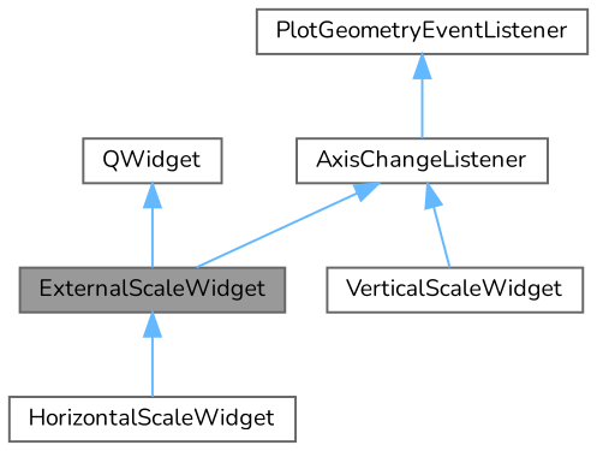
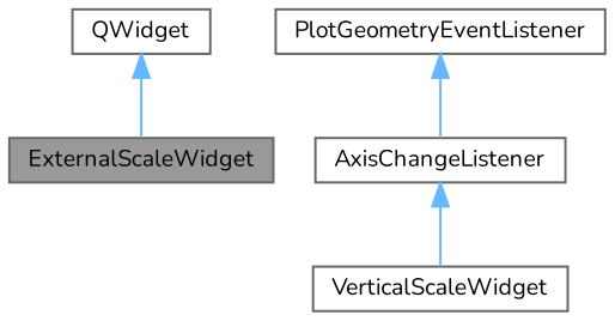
  digraph {
    fontname=Nunito
    node [color=gray40 fillcolor=white fontname=Nunito fontsize=10 shape=box style=filled]
    edge [color=steelblue1 dir=back fontname=Nunito fontsize=10 labelfontname=Helvetica labelfontsize=10 style=solid]
    n1 [fillcolor=grey60 fontcolor=black height=0.2 label=ExternalScaleWidget width=0.4]
-   n2 [height=0.2 label=HorizontalScaleWidget width=0.4]
    n3 [height=0.2 label=VerticalScaleWidget width=0.4]
    n4 [height=0.2 label=QWidget width=0.4]
    n5 [height=0.2 label=AxisChangeListener width=0.4]
    n6 [height=0.2 label=PlotGeometryEventListener width=0.4]
-   n1 -> n2
    n4 -> n1
-   n5 -> n1
    n5 -> n3
    n6 -> n5
  }
